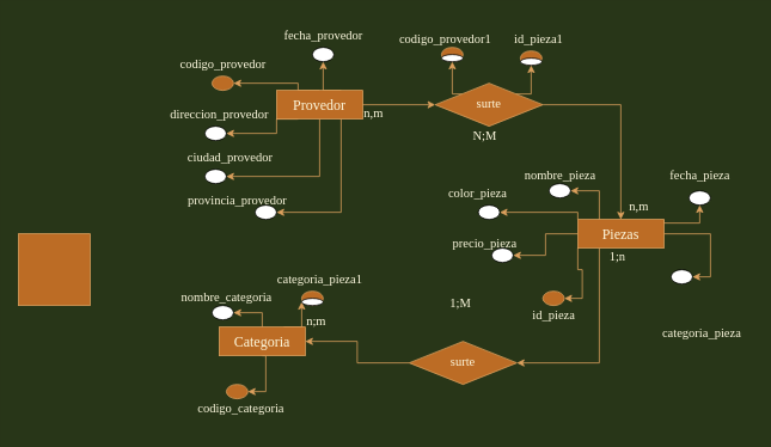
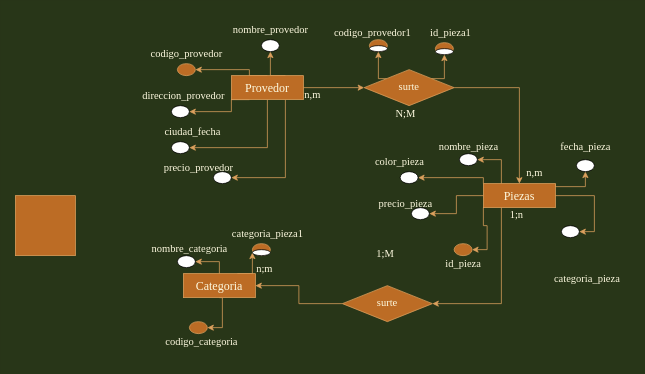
  <mxCell id="0" />
  <mxCell id="1" parent="0" />
  <mxCell id="2" style="edgeStyle=orthogonalEdgeStyle;rounded=0;orthogonalLoop=1;jettySize=auto;html=1;exitX=0.5;exitY=0;exitDx=0;exitDy=0;entryX=1;entryY=0.5;entryDx=0;entryDy=0;strokeColor=#DDA15E;fontFamily=Times New Roman;fontSize=16;fontColor=#FEFAE0;fillColor=#BC6C25;" edge="1" parent="1" source="9" target="10"><mxGeometry relative="1" as="geometry"><Array as="points"><mxPoint x="332" y="92" /></Array></mxGeometry></mxCell>
  <mxCell id="3" style="edgeStyle=orthogonalEdgeStyle;rounded=0;orthogonalLoop=1;jettySize=auto;html=1;exitX=1;exitY=0.75;exitDx=0;exitDy=0;strokeColor=#DDA15E;fontFamily=Times New Roman;fontSize=14;fontColor=#FEFAE0;fillColor=#BC6C25;" edge="1" parent="1" source="9"><mxGeometry relative="1" as="geometry"><mxPoint x="388" y="124" as="targetPoint" /></mxGeometry></mxCell>
  <mxCell id="4" style="edgeStyle=orthogonalEdgeStyle;rounded=0;orthogonalLoop=1;jettySize=auto;html=1;exitX=0.75;exitY=0;exitDx=0;exitDy=0;entryX=0.5;entryY=1;entryDx=0;entryDy=0;strokeColor=#DDA15E;fontFamily=Times New Roman;fontSize=14;fontColor=#FEFAE0;fillColor=#BC6C25;" edge="1" parent="1" source="9" target="16"><mxGeometry relative="1" as="geometry" /></mxCell>
  <mxCell id="5" style="edgeStyle=orthogonalEdgeStyle;rounded=0;orthogonalLoop=1;jettySize=auto;html=1;exitX=0.25;exitY=1;exitDx=0;exitDy=0;entryX=1;entryY=0.5;entryDx=0;entryDy=0;strokeColor=#DDA15E;fontFamily=Times New Roman;fontSize=14;fontColor=#FEFAE0;fillColor=#BC6C25;" edge="1" parent="1" source="9" target="15"><mxGeometry relative="1" as="geometry"><Array as="points"><mxPoint x="308" y="148" /></Array></mxGeometry></mxCell>
  <mxCell id="6" style="edgeStyle=orthogonalEdgeStyle;rounded=0;orthogonalLoop=1;jettySize=auto;html=1;exitX=0.5;exitY=1;exitDx=0;exitDy=0;entryX=1;entryY=0.5;entryDx=0;entryDy=0;strokeColor=#DDA15E;fontFamily=Times New Roman;fontSize=14;fontColor=#FEFAE0;fillColor=#BC6C25;" edge="1" parent="1" source="9" target="12"><mxGeometry relative="1" as="geometry" /></mxCell>
  <mxCell id="7" style="edgeStyle=orthogonalEdgeStyle;rounded=0;orthogonalLoop=1;jettySize=auto;html=1;exitX=0.75;exitY=1;exitDx=0;exitDy=0;entryX=1;entryY=0.5;entryDx=0;entryDy=0;strokeColor=#DDA15E;fontFamily=Times New Roman;fontSize=14;fontColor=#FEFAE0;fillColor=#BC6C25;" edge="1" parent="1" source="9" target="14"><mxGeometry relative="1" as="geometry" /></mxCell>
  <mxCell id="8" style="edgeStyle=orthogonalEdgeStyle;rounded=0;orthogonalLoop=1;jettySize=auto;html=1;exitX=1;exitY=0.5;exitDx=0;exitDy=0;entryX=0;entryY=0.5;entryDx=0;entryDy=0;strokeColor=#DDA15E;fontFamily=Times New Roman;fontSize=14;fontColor=#FEFAE0;fillColor=#BC6C25;" edge="1" parent="1" source="9" target="33"><mxGeometry relative="1" as="geometry" /></mxCell>
  <mxCell id="9" value="Provedor" style="rounded=0;whiteSpace=wrap;html=1;hachureGap=4;jiggle=2;strokeColor=#DDA15E;fontFamily=Times New Roman;fontSize=16;fontColor=#FEFAE0;fillColor=#BC6C25;" vertex="1" parent="1"><mxGeometry x="308" y="100" width="96" height="32" as="geometry" /></mxCell>
  <mxCell id="10" value="" style="ellipse;whiteSpace=wrap;html=1;strokeColor=#DDA15E;fontFamily=Times New Roman;fontSize=16;fontColor=#FEFAE0;fillColor=#BC6C25;" vertex="1" parent="1"><mxGeometry x="236" y="84" width="24" height="16" as="geometry" /></mxCell>
  <mxCell id="11" value="codigo_provedor" style="text;html=1;align=center;verticalAlign=middle;resizable=0;points=[];autosize=1;strokeColor=none;fillColor=none;fontSize=14;fontFamily=Times New Roman;fontColor=#FEFAE0;" vertex="1" parent="1"><mxGeometry x="188" y="52" width="120" height="40" as="geometry" /></mxCell>
  <mxCell id="12" value="" style="ellipse;whiteSpace=wrap;html=1;fontFamily=Times New Roman;fontSize=14;" vertex="1" parent="1"><mxGeometry x="228" y="188" width="24" height="16" as="geometry" /></mxCell>
  <mxCell id="13" value="" style="ellipse;whiteSpace=wrap;html=1;fontFamily=Times New Roman;fontSize=14;" vertex="1" parent="1"><mxGeometry x="748" y="300" width="24" height="16" as="geometry" /></mxCell>
  <mxCell id="14" value="" style="ellipse;whiteSpace=wrap;html=1;fontFamily=Times New Roman;fontSize=14;" vertex="1" parent="1"><mxGeometry x="284" y="228" width="24" height="16" as="geometry" /></mxCell>
  <mxCell id="15" value="" style="ellipse;whiteSpace=wrap;html=1;fontFamily=Times New Roman;fontSize=14;" vertex="1" parent="1"><mxGeometry x="228" y="140" width="24" height="16" as="geometry" /></mxCell>
  <mxCell id="16" value="" style="ellipse;whiteSpace=wrap;html=1;fontFamily=Times New Roman;fontSize=14;" vertex="1" parent="1"><mxGeometry x="348" y="52" width="24" height="16" as="geometry" /></mxCell>
- <mxCell id="17" value="ciudad_provedor" style="text;html=1;align=center;verticalAlign=middle;resizable=0;points=[];autosize=1;strokeColor=none;fillColor=none;fontSize=14;fontFamily=Times New Roman;fontColor=#FEFAE0;" vertex="1" parent="1"><mxGeometry x="200" y="156" width="112" height="40" as="geometry" /></mxCell>
- <mxCell id="18" value="provincia_provedor" style="text;html=1;align=center;verticalAlign=middle;resizable=0;points=[];autosize=1;strokeColor=none;fillColor=none;fontSize=14;fontFamily=Times New Roman;fontColor=#FEFAE0;" vertex="1" parent="1"><mxGeometry x="200" y="204" width="128" height="40" as="geometry" /></mxCell>
- <mxCell id="19" value="fecha_provedor" style="text;html=1;align=center;verticalAlign=middle;resizable=0;points=[];autosize=1;strokeColor=none;fillColor=none;fontSize=14;fontFamily=Times New Roman;fontColor=#FEFAE0;" vertex="1" parent="1"><mxGeometry x="300" width="120" height="40" as="geometry" y="20" /></mxCell>
+ <mxCell id="17" value="ciudad_fecha" style="text;html=1;align=center;verticalAlign=middle;resizable=0;points=[];autosize=1;strokeColor=none;fillColor=none;fontSize=14;fontFamily=Times New Roman;fontColor=#FEFAE0;" vertex="1" parent="1"><mxGeometry x="200" y="156" width="112" height="40" as="geometry" /></mxCell>
+ <mxCell id="18" value="precio_provedor" style="text;html=1;align=center;verticalAlign=middle;resizable=0;points=[];autosize=1;strokeColor=none;fillColor=none;fontSize=14;fontFamily=Times New Roman;fontColor=#FEFAE0;" vertex="1" parent="1"><mxGeometry x="200" y="204" width="128" height="40" as="geometry" /></mxCell>
+ <mxCell id="19" value="nombre_provedor" style="text;html=1;align=center;verticalAlign=middle;resizable=0;points=[];autosize=1;strokeColor=none;fillColor=none;fontSize=14;fontFamily=Times New Roman;fontColor=#FEFAE0;" vertex="1" parent="1"><mxGeometry x="300" width="120" height="40" as="geometry" y="20" /></mxCell>
  <mxCell id="20" value="direccion_provedor" style="text;html=1;align=center;verticalAlign=middle;resizable=0;points=[];autosize=1;strokeColor=none;fillColor=none;fontSize=14;fontFamily=Times New Roman;fontColor=#FEFAE0;" vertex="1" parent="1"><mxGeometry x="180" y="108" width="128" height="40" as="geometry" /></mxCell>
  <mxCell id="21" value="" style="ellipse;whiteSpace=wrap;html=1;strokeColor=#DDA15E;fontFamily=Times New Roman;fontSize=16;fontColor=#FEFAE0;fillColor=#BC6C25;" vertex="1" parent="1"><mxGeometry x="605" y="324" width="24" height="16" as="geometry" /></mxCell>
  <mxCell id="22" style="edgeStyle=orthogonalEdgeStyle;rounded=0;orthogonalLoop=1;jettySize=auto;html=1;exitX=0;exitY=0.5;exitDx=0;exitDy=0;entryX=1;entryY=0.5;entryDx=0;entryDy=0;strokeColor=#DDA15E;fontFamily=Times New Roman;fontSize=14;fontColor=#FEFAE0;fillColor=#BC6C25;" edge="1" parent="1" source="29" target="37"><mxGeometry relative="1" as="geometry" /></mxCell>
  <mxCell id="23" style="edgeStyle=orthogonalEdgeStyle;rounded=0;orthogonalLoop=1;jettySize=auto;html=1;exitX=0;exitY=0;exitDx=0;exitDy=0;entryX=1;entryY=0.5;entryDx=0;entryDy=0;strokeColor=#DDA15E;fontFamily=Times New Roman;fontSize=14;fontColor=#FEFAE0;fillColor=#BC6C25;" edge="1" parent="1" source="29" target="36"><mxGeometry relative="1" as="geometry"><Array as="points"><mxPoint x="644" y="236" /></Array></mxGeometry></mxCell>
  <mxCell id="24" style="edgeStyle=orthogonalEdgeStyle;rounded=0;orthogonalLoop=1;jettySize=auto;html=1;exitX=0.25;exitY=0;exitDx=0;exitDy=0;entryX=1;entryY=0.5;entryDx=0;entryDy=0;strokeColor=#DDA15E;fontFamily=Times New Roman;fontSize=14;fontColor=#FEFAE0;fillColor=#BC6C25;" edge="1" parent="1" source="29" target="35"><mxGeometry relative="1" as="geometry" /></mxCell>
  <mxCell id="25" style="edgeStyle=orthogonalEdgeStyle;rounded=0;orthogonalLoop=1;jettySize=auto;html=1;exitX=0;exitY=1;exitDx=0;exitDy=0;entryX=1;entryY=0.5;entryDx=0;entryDy=0;strokeColor=#DDA15E;fontFamily=Times New Roman;fontSize=14;fontColor=#FEFAE0;fillColor=#BC6C25;" edge="1" parent="1" source="29" target="21"><mxGeometry relative="1" as="geometry" /></mxCell>
  <mxCell id="26" style="edgeStyle=orthogonalEdgeStyle;rounded=0;orthogonalLoop=1;jettySize=auto;html=1;exitX=1;exitY=0.5;exitDx=0;exitDy=0;entryX=1;entryY=0.5;entryDx=0;entryDy=0;strokeColor=#DDA15E;fontFamily=Times New Roman;fontSize=14;fontColor=#FEFAE0;fillColor=#BC6C25;" edge="1" parent="1" source="29" target="13"><mxGeometry relative="1" as="geometry" /></mxCell>
  <mxCell id="27" style="edgeStyle=orthogonalEdgeStyle;rounded=0;orthogonalLoop=1;jettySize=auto;html=1;exitX=0.25;exitY=1;exitDx=0;exitDy=0;entryX=1;entryY=0.5;entryDx=0;entryDy=0;strokeColor=#DDA15E;fontFamily=Times New Roman;fontSize=14;fontColor=#FEFAE0;fillColor=#BC6C25;" edge="1" parent="1" source="29" target="52"><mxGeometry relative="1" as="geometry" /></mxCell>
  <mxCell id="28" style="edgeStyle=orthogonalEdgeStyle;rounded=0;orthogonalLoop=1;jettySize=auto;html=1;exitX=1;exitY=0;exitDx=0;exitDy=0;entryX=0.5;entryY=1;entryDx=0;entryDy=0;strokeColor=#DDA15E;fontFamily=Times New Roman;fontSize=14;fontColor=#FEFAE0;fillColor=#BC6C25;" edge="1" parent="1" source="29" target="61"><mxGeometry relative="1" as="geometry"><Array as="points"><mxPoint x="740" y="248" /><mxPoint x="780" y="248" /></Array></mxGeometry></mxCell>
  <mxCell id="29" value="Piezas" style="rounded=0;whiteSpace=wrap;html=1;hachureGap=4;jiggle=2;strokeColor=#DDA15E;fontFamily=Times New Roman;fontSize=16;fontColor=#FEFAE0;fillColor=#BC6C25;" vertex="1" parent="1"><mxGeometry x="644" y="244" width="96" height="32" as="geometry" /></mxCell>
  <mxCell id="30" style="edgeStyle=orthogonalEdgeStyle;rounded=0;orthogonalLoop=1;jettySize=auto;html=1;exitX=1;exitY=0.5;exitDx=0;exitDy=0;entryX=0.5;entryY=0;entryDx=0;entryDy=0;strokeColor=#DDA15E;fontFamily=Times New Roman;fontSize=14;fontColor=#FEFAE0;fillColor=#BC6C25;" edge="1" parent="1" source="33" target="29"><mxGeometry relative="1" as="geometry" /></mxCell>
  <mxCell id="31" style="edgeStyle=orthogonalEdgeStyle;rounded=0;orthogonalLoop=1;jettySize=auto;html=1;exitX=0;exitY=0;exitDx=0;exitDy=0;entryX=0.5;entryY=1;entryDx=0;entryDy=0;strokeColor=#DDA15E;fontFamily=Times New Roman;fontSize=14;fontColor=#FEFAE0;fillColor=#BC6C25;" edge="1" parent="1" source="33" target="43"><mxGeometry relative="1" as="geometry" /></mxCell>
  <mxCell id="32" style="edgeStyle=orthogonalEdgeStyle;rounded=0;orthogonalLoop=1;jettySize=auto;html=1;exitX=1;exitY=0;exitDx=0;exitDy=0;entryX=0.5;entryY=1;entryDx=0;entryDy=0;strokeColor=#DDA15E;fontFamily=Times New Roman;fontSize=14;fontColor=#FEFAE0;fillColor=#BC6C25;" edge="1" parent="1" source="33" target="45"><mxGeometry relative="1" as="geometry" /></mxCell>
  <mxCell id="33" value="surte" style="rhombus;whiteSpace=wrap;html=1;strokeColor=#DDA15E;fontFamily=Times New Roman;fontSize=14;fontColor=#FEFAE0;fillColor=#BC6C25;" vertex="1" parent="1"><mxGeometry x="485" y="92" width="120" height="48" as="geometry" /></mxCell>
  <mxCell id="34" value="id_pieza" style="text;html=1;align=center;verticalAlign=middle;resizable=0;points=[];autosize=1;strokeColor=none;fillColor=none;fontSize=14;fontFamily=Times New Roman;fontColor=#FEFAE0;" vertex="1" parent="1"><mxGeometry x="585" y="332" width="64" height="40" as="geometry" /></mxCell>
  <mxCell id="35" value="" style="ellipse;whiteSpace=wrap;html=1;fontFamily=Times New Roman;fontSize=14;" vertex="1" parent="1"><mxGeometry x="612" y="204" width="24" height="16" as="geometry" /></mxCell>
  <mxCell id="36" value="" style="ellipse;whiteSpace=wrap;html=1;fontFamily=Times New Roman;fontSize=14;" vertex="1" parent="1"><mxGeometry x="533" y="228" width="24" height="16" as="geometry" /></mxCell>
  <mxCell id="37" value="" style="ellipse;whiteSpace=wrap;html=1;fontFamily=Times New Roman;fontSize=14;" vertex="1" parent="1"><mxGeometry x="548" y="276" width="24" height="16" as="geometry" /></mxCell>
  <mxCell id="38" value="categoria_pieza" style="text;html=1;align=center;verticalAlign=middle;resizable=0;points=[];autosize=1;strokeColor=none;fillColor=none;fontSize=14;fontFamily=Times New Roman;fontColor=#FEFAE0;" vertex="1" parent="1"><mxGeometry x="726" y="351" width="112" height="40" as="geometry" /></mxCell>
  <mxCell id="39" value="precio_pieza" style="text;html=1;align=center;verticalAlign=middle;resizable=0;points=[];autosize=1;strokeColor=none;fillColor=none;fontSize=14;fontFamily=Times New Roman;fontColor=#FEFAE0;" vertex="1" parent="1"><mxGeometry x="492" y="252" width="96" height="40" as="geometry" /></mxCell>
  <mxCell id="40" value="color_pieza" style="text;html=1;align=center;verticalAlign=middle;resizable=0;points=[];autosize=1;strokeColor=none;fillColor=none;fontSize=14;fontFamily=Times New Roman;fontColor=#FEFAE0;" vertex="1" parent="1"><mxGeometry x="488" y="196" width="88" height="40" as="geometry" /></mxCell>
  <mxCell id="41" value="nombre_pieza" style="text;html=1;align=center;verticalAlign=middle;resizable=0;points=[];autosize=1;strokeColor=none;fillColor=none;fontSize=14;fontFamily=Times New Roman;fontColor=#FEFAE0;" vertex="1" parent="1"><mxGeometry x="576" y="176" width="96" height="40" as="geometry" /></mxCell>
  <mxCell id="42" value="" style="ellipse;whiteSpace=wrap;html=1;strokeColor=#DDA15E;fontFamily=Times New Roman;fontSize=16;fontColor=#FEFAE0;fillColor=#BC6C25;" vertex="1" parent="1"><mxGeometry x="492" y="52" width="24" height="16" as="geometry" /></mxCell>
  <mxCell id="43" value="" style="ellipse;whiteSpace=wrap;html=1;fontFamily=Times New Roman;fontSize=14;" vertex="1" parent="1"><mxGeometry x="492" y="60" width="24" height="8" as="geometry" /></mxCell>
  <mxCell id="44" value="" style="ellipse;whiteSpace=wrap;html=1;strokeColor=#DDA15E;fontFamily=Times New Roman;fontSize=16;fontColor=#FEFAE0;fillColor=#BC6C25;" vertex="1" parent="1"><mxGeometry x="580" y="56" width="24" height="16" as="geometry" /></mxCell>
  <mxCell id="45" value="" style="ellipse;whiteSpace=wrap;html=1;fontFamily=Times New Roman;fontSize=14;" vertex="1" parent="1"><mxGeometry x="580" y="64" width="24" height="8" as="geometry" /></mxCell>
  <mxCell id="46" value="n,m" style="text;html=1;align=center;verticalAlign=middle;resizable=0;points=[];autosize=1;strokeColor=none;fillColor=none;fontSize=14;fontFamily=Times New Roman;fontColor=#FEFAE0;" vertex="1" parent="1"><mxGeometry x="396" y="106" width="40" height="40" as="geometry" /></mxCell>
  <mxCell id="47" value="n,m" style="text;html=1;align=center;verticalAlign=middle;resizable=0;points=[];autosize=1;strokeColor=none;fillColor=none;fontSize=14;fontFamily=Times New Roman;fontColor=#FEFAE0;" vertex="1" parent="1"><mxGeometry x="692" y="210" width="40" height="40" as="geometry" /></mxCell>
  <mxCell id="48" value="N;M" style="text;html=1;align=center;verticalAlign=middle;resizable=0;points=[];autosize=1;strokeColor=none;fillColor=none;fontSize=14;fontFamily=Times New Roman;fontColor=#FEFAE0;" vertex="1" parent="1"><mxGeometry x="516" y="132" width="48" height="40" as="geometry" /></mxCell>
  <mxCell id="49" value="id_pieza1" style="text;html=1;align=center;verticalAlign=middle;resizable=0;points=[];autosize=1;strokeColor=none;fillColor=none;fontSize=14;fontFamily=Times New Roman;fontColor=#FEFAE0;" vertex="1" parent="1"><mxGeometry x="564" y="24" width="72" height="40" as="geometry" /></mxCell>
  <mxCell id="50" value="codigo_provedor1" style="text;html=1;align=center;verticalAlign=middle;resizable=0;points=[];autosize=1;strokeColor=none;fillColor=none;fontSize=14;fontFamily=Times New Roman;fontColor=#FEFAE0;" vertex="1" parent="1"><mxGeometry x="436" y="24" width="120" height="40" as="geometry" /></mxCell>
  <mxCell id="51" style="edgeStyle=orthogonalEdgeStyle;rounded=0;orthogonalLoop=1;jettySize=auto;html=1;exitX=0;exitY=0.5;exitDx=0;exitDy=0;entryX=1;entryY=0.5;entryDx=0;entryDy=0;strokeColor=#DDA15E;fontFamily=Times New Roman;fontSize=14;fontColor=#FEFAE0;fillColor=#BC6C25;" edge="1" parent="1" source="52" target="56"><mxGeometry relative="1" as="geometry" /></mxCell>
  <mxCell id="52" value="surte" style="rhombus;whiteSpace=wrap;html=1;strokeColor=#DDA15E;fontFamily=Times New Roman;fontSize=14;fontColor=#FEFAE0;fillColor=#BC6C25;" vertex="1" parent="1"><mxGeometry x="456" y="380" width="120" height="48" as="geometry" /></mxCell>
  <mxCell id="53" style="edgeStyle=orthogonalEdgeStyle;rounded=0;orthogonalLoop=1;jettySize=auto;html=1;exitX=0.5;exitY=0;exitDx=0;exitDy=0;entryX=1;entryY=0.5;entryDx=0;entryDy=0;strokeColor=#DDA15E;fontFamily=Times New Roman;fontSize=14;fontColor=#FEFAE0;fillColor=#BC6C25;" edge="1" parent="1" source="56" target="60"><mxGeometry relative="1" as="geometry"><Array as="points"><mxPoint x="292" y="348" /></Array></mxGeometry></mxCell>
  <mxCell id="54" style="edgeStyle=orthogonalEdgeStyle;rounded=0;orthogonalLoop=1;jettySize=auto;html=1;exitX=0.5;exitY=1;exitDx=0;exitDy=0;entryX=1;entryY=0.5;entryDx=0;entryDy=0;strokeColor=#DDA15E;fontFamily=Times New Roman;fontSize=14;fontColor=#FEFAE0;fillColor=#BC6C25;" edge="1" parent="1" source="56" target="62"><mxGeometry relative="1" as="geometry"><Array as="points"><mxPoint x="296" y="396" /><mxPoint x="296" y="436" /></Array></mxGeometry></mxCell>
  <mxCell id="55" style="edgeStyle=orthogonalEdgeStyle;rounded=0;orthogonalLoop=1;jettySize=auto;html=1;exitX=0.75;exitY=0;exitDx=0;exitDy=0;entryX=0;entryY=0.5;entryDx=0;entryDy=0;strokeColor=#DDA15E;fontFamily=Times New Roman;fontSize=14;fontColor=#FEFAE0;fillColor=#BC6C25;" edge="1" parent="1" source="56" target="67"><mxGeometry relative="1" as="geometry" /></mxCell>
  <mxCell id="56" value="Categoria" style="rounded=0;whiteSpace=wrap;html=1;hachureGap=4;jiggle=2;strokeColor=#DDA15E;fontFamily=Times New Roman;fontSize=16;fontColor=#FEFAE0;fillColor=#BC6C25;" vertex="1" parent="1"><mxGeometry x="244" y="364" width="96" height="32" as="geometry" /></mxCell>
  <mxCell id="57" value="nombre_categoria" style="text;html=1;align=center;verticalAlign=middle;resizable=0;points=[];autosize=1;strokeColor=none;fillColor=none;fontSize=14;fontFamily=Times New Roman;fontColor=#FEFAE0;" vertex="1" parent="1"><mxGeometry x="192" y="312" width="120" height="40" as="geometry" /></mxCell>
  <mxCell id="58" value="codigo_categoria" style="text;html=1;align=center;verticalAlign=middle;resizable=0;points=[];autosize=1;strokeColor=none;fillColor=none;fontSize=14;fontFamily=Times New Roman;fontColor=#FEFAE0;" vertex="1" parent="1"><mxGeometry x="208" y="436" width="120" height="40" as="geometry" /></mxCell>
  <mxCell id="59" value="fecha_pieza" style="text;html=1;align=center;verticalAlign=middle;resizable=0;points=[];autosize=1;strokeColor=none;fillColor=none;fontSize=14;fontFamily=Times New Roman;fontColor=#FEFAE0;" vertex="1" parent="1"><mxGeometry x="736" y="176" width="88" height="40" as="geometry" /></mxCell>
  <mxCell id="60" value="" style="ellipse;whiteSpace=wrap;html=1;fontFamily=Times New Roman;fontSize=14;" vertex="1" parent="1"><mxGeometry x="236" y="340" width="24" height="16" as="geometry" /></mxCell>
  <mxCell id="61" value="" style="ellipse;whiteSpace=wrap;html=1;fontFamily=Times New Roman;fontSize=14;" vertex="1" parent="1"><mxGeometry x="768" y="212" width="24" height="16" as="geometry" /></mxCell>
  <mxCell id="62" value="" style="ellipse;whiteSpace=wrap;html=1;strokeColor=#DDA15E;fontFamily=Times New Roman;fontSize=16;fontColor=#FEFAE0;fillColor=#BC6C25;" vertex="1" parent="1"><mxGeometry x="252" y="428" width="24" height="16" as="geometry" /></mxCell>
  <mxCell id="63" value="1;n" style="text;html=1;align=center;verticalAlign=middle;resizable=0;points=[];autosize=1;strokeColor=none;fillColor=none;fontSize=14;fontFamily=Times New Roman;fontColor=#FEFAE0;" vertex="1" parent="1"><mxGeometry x="668" y="266" width="40" height="40" as="geometry" /></mxCell>
  <mxCell id="64" value="n;m" style="text;html=1;align=center;verticalAlign=middle;resizable=0;points=[];autosize=1;strokeColor=none;fillColor=none;fontSize=14;fontFamily=Times New Roman;fontColor=#FEFAE0;" vertex="1" parent="1"><mxGeometry x="332" y="338" width="40" height="40" as="geometry" /></mxCell>
  <mxCell id="65" value="1;M" style="text;html=1;align=center;verticalAlign=middle;resizable=0;points=[];autosize=1;strokeColor=none;fillColor=none;fontSize=14;fontFamily=Times New Roman;fontColor=#FEFAE0;" vertex="1" parent="1"><mxGeometry x="493" y="318" width="40" height="40" as="geometry" /></mxCell>
  <mxCell id="66" value="" style="ellipse;whiteSpace=wrap;html=1;strokeColor=#DDA15E;fontFamily=Times New Roman;fontSize=16;fontColor=#FEFAE0;fillColor=#BC6C25;" vertex="1" parent="1"><mxGeometry x="336" y="324" width="24" height="16" as="geometry" /></mxCell>
  <mxCell id="67" value="" style="ellipse;whiteSpace=wrap;html=1;fontFamily=Times New Roman;fontSize=14;" vertex="1" parent="1"><mxGeometry x="336" y="332" width="24" height="8" as="geometry" /></mxCell>
  <mxCell id="68" value="categoria_pieza1" style="text;html=1;align=center;verticalAlign=middle;resizable=0;points=[];autosize=1;strokeColor=none;fillColor=none;fontSize=14;fontFamily=Times New Roman;fontColor=#FEFAE0;" vertex="1" parent="1"><mxGeometry x="300" y="292" width="112" height="40" as="geometry" /></mxCell>
  <mxCell id="69" value="" style="whiteSpace=wrap;html=1;aspect=fixed;strokeColor=#DDA15E;fontFamily=Times New Roman;fontSize=14;fontColor=#FEFAE0;fillColor=#BC6C25;" vertex="1" parent="1"><mxGeometry x="20" y="260" width="80" height="80" as="geometry" /></mxCell>
